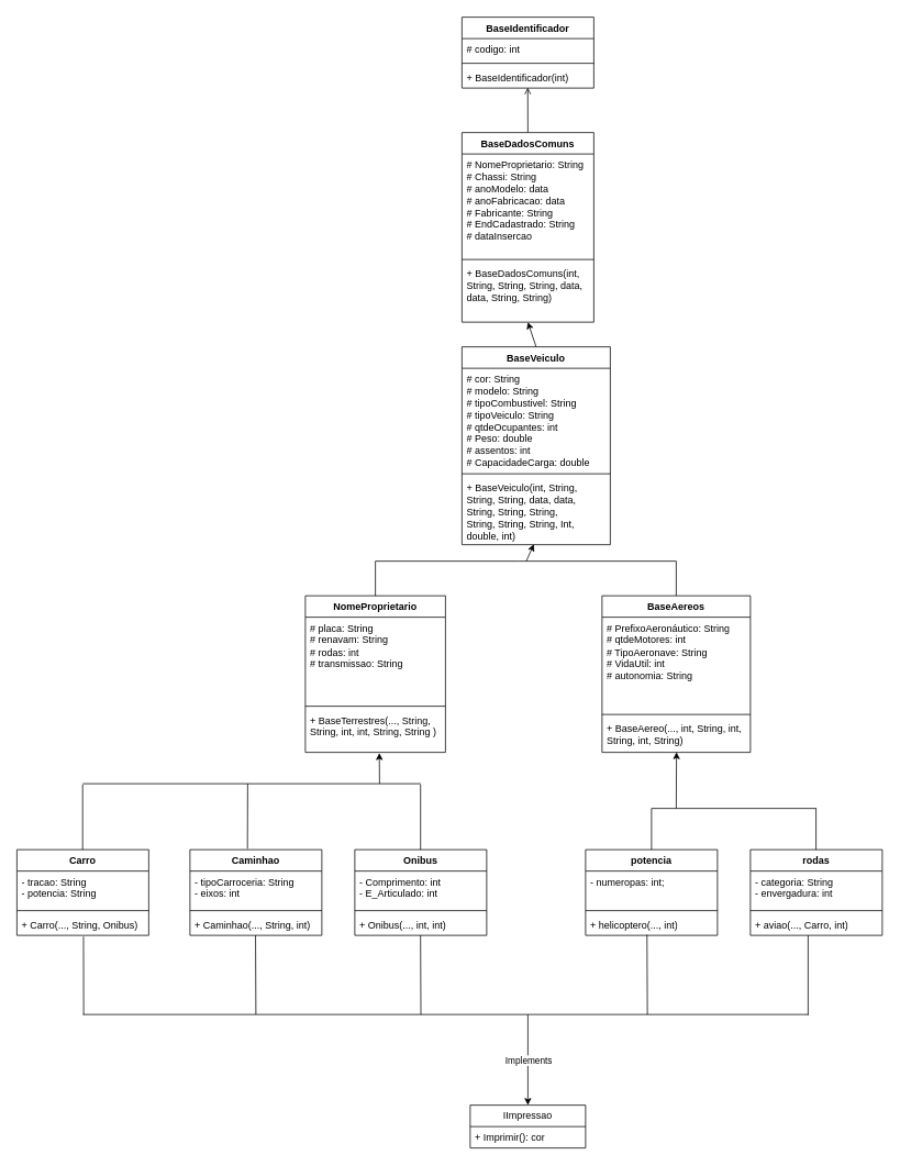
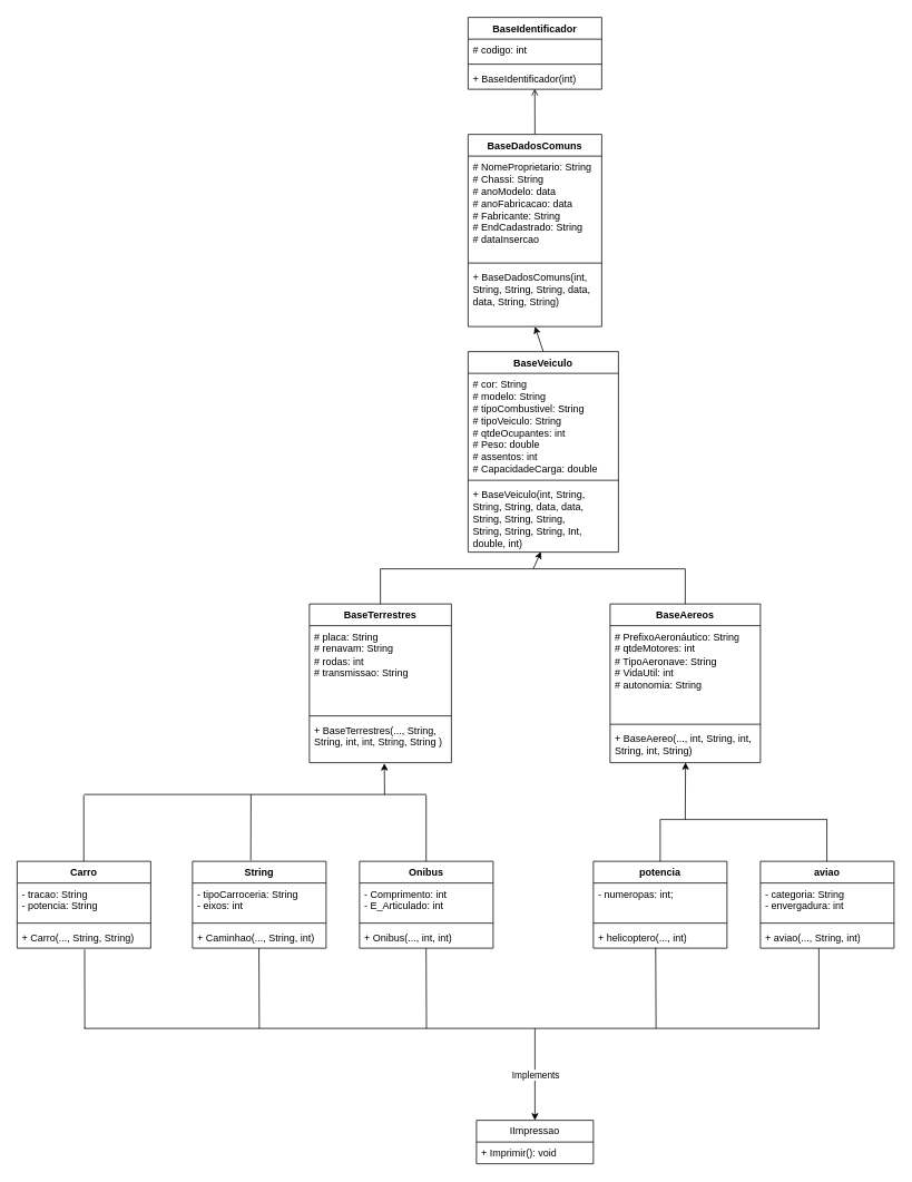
  <mxCell id="0" />
  <mxCell id="1" parent="0" />
  <mxCell id="2" value="BaseIdentificador" style="swimlane;fontStyle=1;align=center;verticalAlign=top;childLayout=stackLayout;horizontal=1;startSize=26;horizontalStack=0;resizeParent=1;resizeParentMax=0;resizeLast=0;collapsible=1;marginBottom=0;whiteSpace=wrap;html=1;" vertex="1" parent="1"><mxGeometry x="560" y="20" width="160" height="86" as="geometry" /></mxCell>
  <mxCell id="3" value="# codigo: int" style="text;strokeColor=none;fillColor=none;align=left;verticalAlign=top;spacingLeft=4;spacingRight=4;overflow=hidden;rotatable=0;points=[[0,0.5],[1,0.5]];portConstraint=eastwest;whiteSpace=wrap;html=1;" vertex="1" parent="2"><mxGeometry y="26" width="160" height="26" as="geometry" /></mxCell>
  <mxCell id="4" value="" style="line;strokeWidth=1;fillColor=none;align=left;verticalAlign=middle;spacingTop=-1;spacingLeft=3;spacingRight=3;rotatable=0;labelPosition=right;points=[];portConstraint=eastwest;strokeColor=inherit;" vertex="1" parent="2"><mxGeometry y="52" width="160" height="8" as="geometry" /></mxCell>
  <mxCell id="5" value="+ BaseIdentificador(int)" style="text;strokeColor=none;fillColor=none;align=left;verticalAlign=top;spacingLeft=4;spacingRight=4;overflow=hidden;rotatable=0;points=[[0,0.5],[1,0.5]];portConstraint=eastwest;whiteSpace=wrap;html=1;" vertex="1" parent="2"><mxGeometry y="60" width="160" height="26" as="geometry" /></mxCell>
  <mxCell id="6" value="BaseVeiculo" style="swimlane;fontStyle=1;align=center;verticalAlign=top;childLayout=stackLayout;horizontal=1;startSize=26;horizontalStack=0;resizeParent=1;resizeParentMax=0;resizeLast=0;collapsible=1;marginBottom=0;whiteSpace=wrap;html=1;" vertex="1" parent="1"><mxGeometry x="560" y="420" width="180" height="240" as="geometry" /></mxCell>
  <mxCell id="7" value="# cor: String&lt;br&gt;# modelo: String&lt;br&gt;# tipoCombustivel: String&lt;br&gt;# tipoVeiculo: String&lt;br&gt;# qtdeOcupantes: int&lt;br&gt;# Peso: double&lt;br&gt;# assentos: int&amp;nbsp;&lt;br&gt;# CapacidadeCarga: double&amp;nbsp;" style="text;strokeColor=none;fillColor=none;align=left;verticalAlign=top;spacingLeft=4;spacingRight=4;overflow=hidden;rotatable=0;points=[[0,0.5],[1,0.5]];portConstraint=eastwest;whiteSpace=wrap;html=1;" vertex="1" parent="6"><mxGeometry y="26" width="180" height="124" as="geometry" /></mxCell>
  <mxCell id="8" value="" style="line;strokeWidth=1;fillColor=none;align=left;verticalAlign=middle;spacingTop=-1;spacingLeft=3;spacingRight=3;rotatable=0;labelPosition=right;points=[];portConstraint=eastwest;strokeColor=inherit;" vertex="1" parent="6"><mxGeometry y="150" width="180" height="8" as="geometry" /></mxCell>
  <mxCell id="9" value="+ BaseVeiculo(int, String, String, String, data, data, String, String, String,&lt;br&gt;String, String, String, Int, double, int)" style="text;strokeColor=none;fillColor=none;align=left;verticalAlign=top;spacingLeft=4;spacingRight=4;overflow=hidden;rotatable=0;points=[[0,0.5],[1,0.5]];portConstraint=eastwest;whiteSpace=wrap;html=1;" vertex="1" parent="6"><mxGeometry y="158" width="180" height="82" as="geometry" /></mxCell>
  <mxCell id="10" value="" style="endArrow=open;html=1;rounded=0;entryX=0.499;entryY=0.978;entryDx=0;entryDy=0;entryPerimeter=0;exitX=0.5;exitY=0;exitDx=0;exitDy=0;" edge="1" parent="1" source="11" target="5"><mxGeometry width="50" height="50" relative="1" as="geometry"><mxPoint x="620" y="250" as="sourcePoint" /><mxPoint x="670" y="200" as="targetPoint" /></mxGeometry></mxCell>
  <mxCell id="11" value="BaseDadosComuns" style="swimlane;fontStyle=1;align=center;verticalAlign=top;childLayout=stackLayout;horizontal=1;startSize=26;horizontalStack=0;resizeParent=1;resizeParentMax=0;resizeLast=0;collapsible=1;marginBottom=0;whiteSpace=wrap;html=1;" vertex="1" parent="1"><mxGeometry x="560" y="160" width="160" height="230" as="geometry" /></mxCell>
  <mxCell id="12" value="# NomeProprietario: String&lt;br&gt;# Chassi: String&lt;br&gt;# anoModelo: data&lt;br&gt;# anoFabricacao: data&lt;br&gt;# Fabricante: String&amp;nbsp;&lt;br&gt;# EndCadastrado: String&lt;br&gt;# dataInsercao" style="text;strokeColor=none;fillColor=none;align=left;verticalAlign=top;spacingLeft=4;spacingRight=4;overflow=hidden;rotatable=0;points=[[0,0.5],[1,0.5]];portConstraint=eastwest;whiteSpace=wrap;html=1;" vertex="1" parent="11"><mxGeometry y="26" width="160" height="124" as="geometry" /></mxCell>
  <mxCell id="13" value="" style="line;strokeWidth=1;fillColor=none;align=left;verticalAlign=middle;spacingTop=-1;spacingLeft=3;spacingRight=3;rotatable=0;labelPosition=right;points=[];portConstraint=eastwest;strokeColor=inherit;" vertex="1" parent="11"><mxGeometry y="150" width="160" height="8" as="geometry" /></mxCell>
  <mxCell id="14" value="+ BaseDadosComuns(int, String, String, String, data, data, String, String)&lt;br&gt;&amp;nbsp;" style="text;strokeColor=none;fillColor=none;align=left;verticalAlign=top;spacingLeft=4;spacingRight=4;overflow=hidden;rotatable=0;points=[[0,0.5],[1,0.5]];portConstraint=eastwest;whiteSpace=wrap;html=1;" vertex="1" parent="11"><mxGeometry y="158" width="160" height="72" as="geometry" /></mxCell>
  <mxCell id="15" value="BaseAereos" style="swimlane;fontStyle=1;align=center;verticalAlign=top;childLayout=stackLayout;horizontal=1;startSize=26;horizontalStack=0;resizeParent=1;resizeParentMax=0;resizeLast=0;collapsible=1;marginBottom=0;whiteSpace=wrap;html=1;" vertex="1" parent="1"><mxGeometry x="730" y="722" width="180" height="190" as="geometry" /></mxCell>
  <mxCell id="16" value="# PrefixoAeronáutico: String&lt;br&gt;# qtdeMotores: int&lt;br&gt;# TipoAeronave: String&lt;br&gt;# VidaUtil: int&amp;nbsp;&lt;br&gt;# autonomia: String&lt;br&gt;&amp;nbsp;" style="text;strokeColor=none;fillColor=none;align=left;verticalAlign=top;spacingLeft=4;spacingRight=4;overflow=hidden;rotatable=0;points=[[0,0.5],[1,0.5]];portConstraint=eastwest;whiteSpace=wrap;html=1;" vertex="1" parent="15"><mxGeometry y="26" width="180" height="114" as="geometry" /></mxCell>
  <mxCell id="17" value="" style="line;strokeWidth=1;fillColor=none;align=left;verticalAlign=middle;spacingTop=-1;spacingLeft=3;spacingRight=3;rotatable=0;labelPosition=right;points=[];portConstraint=eastwest;strokeColor=inherit;" vertex="1" parent="15"><mxGeometry y="140" width="180" height="8" as="geometry" /></mxCell>
  <mxCell id="18" value="+ BaseAereo(..., int, String, int, String, int, String)" style="text;strokeColor=none;fillColor=none;align=left;verticalAlign=top;spacingLeft=4;spacingRight=4;overflow=hidden;rotatable=0;points=[[0,0.5],[1,0.5]];portConstraint=eastwest;whiteSpace=wrap;html=1;" vertex="1" parent="15"><mxGeometry y="148" width="180" height="42" as="geometry" /></mxCell>
- <mxCell id="19" value="NomeProprietario" style="swimlane;fontStyle=1;align=center;verticalAlign=top;childLayout=stackLayout;horizontal=1;startSize=26;horizontalStack=0;resizeParent=1;resizeParentMax=0;resizeLast=0;collapsible=1;marginBottom=0;whiteSpace=wrap;html=1;" vertex="1" parent="1"><mxGeometry x="370" y="722" width="170" height="190" as="geometry" /></mxCell>
+ <mxCell id="19" value="BaseTerrestres" style="swimlane;fontStyle=1;align=center;verticalAlign=top;childLayout=stackLayout;horizontal=1;startSize=26;horizontalStack=0;resizeParent=1;resizeParentMax=0;resizeLast=0;collapsible=1;marginBottom=0;whiteSpace=wrap;html=1;" vertex="1" parent="1"><mxGeometry x="370" y="722" width="170" height="190" as="geometry" /></mxCell>
  <mxCell id="20" value="# placa: String&lt;br&gt;# renavam: String&lt;br&gt;# rodas: int&amp;nbsp;&lt;br&gt;# transmissao: String" style="text;strokeColor=none;fillColor=none;align=left;verticalAlign=top;spacingLeft=4;spacingRight=4;overflow=hidden;rotatable=0;points=[[0,0.5],[1,0.5]];portConstraint=eastwest;whiteSpace=wrap;html=1;" vertex="1" parent="19"><mxGeometry y="26" width="170" height="104" as="geometry" /></mxCell>
  <mxCell id="21" value="" style="line;strokeWidth=1;fillColor=none;align=left;verticalAlign=middle;spacingTop=-1;spacingLeft=3;spacingRight=3;rotatable=0;labelPosition=right;points=[];portConstraint=eastwest;strokeColor=inherit;" vertex="1" parent="19"><mxGeometry y="130" width="170" height="8" as="geometry" /></mxCell>
  <mxCell id="22" value="+ BaseTerrestres(..., String, String, int, int, String, String )" style="text;strokeColor=none;fillColor=none;align=left;verticalAlign=top;spacingLeft=4;spacingRight=4;overflow=hidden;rotatable=0;points=[[0,0.5],[1,0.5]];portConstraint=eastwest;whiteSpace=wrap;html=1;" vertex="1" parent="19"><mxGeometry y="138" width="170" height="52" as="geometry" /></mxCell>
  <mxCell id="23" value="" style="endArrow=classic;html=1;rounded=0;entryX=0.5;entryY=1;entryDx=0;entryDy=0;entryPerimeter=0;exitX=0.5;exitY=0;exitDx=0;exitDy=0;" edge="1" parent="1" source="6" target="14"><mxGeometry width="50" height="50" relative="1" as="geometry"><mxPoint x="440" y="420" as="sourcePoint" /><mxPoint x="490" y="370" as="targetPoint" /></mxGeometry></mxCell>
  <mxCell id="24" value="" style="endArrow=none;html=1;rounded=0;" edge="1" parent="1" source="19"><mxGeometry width="50" height="50" relative="1" as="geometry"><mxPoint x="580" y="690" as="sourcePoint" /><mxPoint x="630" y="680" as="targetPoint" /><Array as="points"><mxPoint x="455" y="680" /></Array></mxGeometry></mxCell>
  <mxCell id="25" value="" style="endArrow=none;html=1;rounded=0;" edge="1" parent="1"><mxGeometry width="50" height="50" relative="1" as="geometry"><mxPoint x="820" y="722" as="sourcePoint" /><mxPoint x="630" y="680" as="targetPoint" /><Array as="points"><mxPoint x="820" y="680" /></Array></mxGeometry></mxCell>
  <mxCell id="26" value="" style="endArrow=classic;html=1;rounded=0;entryX=0.485;entryY=0.994;entryDx=0;entryDy=0;entryPerimeter=0;" edge="1" parent="1" target="9"><mxGeometry width="50" height="50" relative="1" as="geometry"><mxPoint x="638" y="680" as="sourcePoint" /><mxPoint x="670" y="690" as="targetPoint" /></mxGeometry></mxCell>
- <mxCell id="27" value="rodas" style="swimlane;fontStyle=1;align=center;verticalAlign=top;childLayout=stackLayout;horizontal=1;startSize=26;horizontalStack=0;resizeParent=1;resizeParentMax=0;resizeLast=0;collapsible=1;marginBottom=0;whiteSpace=wrap;html=1;" vertex="1" parent="1"><mxGeometry x="910" y="1030" width="160" height="104" as="geometry" /></mxCell>
+ <mxCell id="27" value="aviao" style="swimlane;fontStyle=1;align=center;verticalAlign=top;childLayout=stackLayout;horizontal=1;startSize=26;horizontalStack=0;resizeParent=1;resizeParentMax=0;resizeLast=0;collapsible=1;marginBottom=0;whiteSpace=wrap;html=1;" vertex="1" parent="1"><mxGeometry x="910" y="1030" width="160" height="104" as="geometry" /></mxCell>
  <mxCell id="28" value="- categoria: String&lt;br&gt;- envergadura: int" style="text;strokeColor=none;fillColor=none;align=left;verticalAlign=top;spacingLeft=4;spacingRight=4;overflow=hidden;rotatable=0;points=[[0,0.5],[1,0.5]];portConstraint=eastwest;whiteSpace=wrap;html=1;" vertex="1" parent="27"><mxGeometry y="26" width="160" height="44" as="geometry" /></mxCell>
  <mxCell id="29" value="" style="line;strokeWidth=1;fillColor=none;align=left;verticalAlign=middle;spacingTop=-1;spacingLeft=3;spacingRight=3;rotatable=0;labelPosition=right;points=[];portConstraint=eastwest;strokeColor=inherit;" vertex="1" parent="27"><mxGeometry y="70" width="160" height="8" as="geometry" /></mxCell>
- <mxCell id="30" value="+ aviao(..., Carro, int)" style="text;strokeColor=none;fillColor=none;align=left;verticalAlign=top;spacingLeft=4;spacingRight=4;overflow=hidden;rotatable=0;points=[[0,0.5],[1,0.5]];portConstraint=eastwest;whiteSpace=wrap;html=1;" vertex="1" parent="27"><mxGeometry y="78" width="160" height="26" as="geometry" /></mxCell>
+ <mxCell id="30" value="+ aviao(..., String, int)" style="text;strokeColor=none;fillColor=none;align=left;verticalAlign=top;spacingLeft=4;spacingRight=4;overflow=hidden;rotatable=0;points=[[0,0.5],[1,0.5]];portConstraint=eastwest;whiteSpace=wrap;html=1;" vertex="1" parent="27"><mxGeometry y="78" width="160" height="26" as="geometry" /></mxCell>
  <mxCell id="31" value="potencia&lt;br&gt;" style="swimlane;fontStyle=1;align=center;verticalAlign=top;childLayout=stackLayout;horizontal=1;startSize=26;horizontalStack=0;resizeParent=1;resizeParentMax=0;resizeLast=0;collapsible=1;marginBottom=0;whiteSpace=wrap;html=1;" vertex="1" parent="1"><mxGeometry x="710" y="1030" width="160" height="104" as="geometry" /></mxCell>
  <mxCell id="32" value="- numeropas: int;&lt;br&gt;" style="text;strokeColor=none;fillColor=none;align=left;verticalAlign=top;spacingLeft=4;spacingRight=4;overflow=hidden;rotatable=0;points=[[0,0.5],[1,0.5]];portConstraint=eastwest;whiteSpace=wrap;html=1;" vertex="1" parent="31"><mxGeometry y="26" width="160" height="44" as="geometry" /></mxCell>
  <mxCell id="33" value="" style="line;strokeWidth=1;fillColor=none;align=left;verticalAlign=middle;spacingTop=-1;spacingLeft=3;spacingRight=3;rotatable=0;labelPosition=right;points=[];portConstraint=eastwest;strokeColor=inherit;" vertex="1" parent="31"><mxGeometry y="70" width="160" height="8" as="geometry" /></mxCell>
  <mxCell id="34" value="+ helicoptero(..., int)" style="text;strokeColor=none;fillColor=none;align=left;verticalAlign=top;spacingLeft=4;spacingRight=4;overflow=hidden;rotatable=0;points=[[0,0.5],[1,0.5]];portConstraint=eastwest;whiteSpace=wrap;html=1;" vertex="1" parent="31"><mxGeometry y="78" width="160" height="26" as="geometry" /></mxCell>
  <mxCell id="35" value="Carro&lt;br&gt;" style="swimlane;fontStyle=1;align=center;verticalAlign=top;childLayout=stackLayout;horizontal=1;startSize=26;horizontalStack=0;resizeParent=1;resizeParentMax=0;resizeLast=0;collapsible=1;marginBottom=0;whiteSpace=wrap;html=1;" vertex="1" parent="1"><mxGeometry x="20" y="1030" width="160" height="104" as="geometry" /></mxCell>
  <mxCell id="36" value="- tracao: String&lt;br&gt;- potencia: String" style="text;strokeColor=none;fillColor=none;align=left;verticalAlign=top;spacingLeft=4;spacingRight=4;overflow=hidden;rotatable=0;points=[[0,0.5],[1,0.5]];portConstraint=eastwest;whiteSpace=wrap;html=1;" vertex="1" parent="35"><mxGeometry y="26" width="160" height="44" as="geometry" /></mxCell>
  <mxCell id="37" value="" style="line;strokeWidth=1;fillColor=none;align=left;verticalAlign=middle;spacingTop=-1;spacingLeft=3;spacingRight=3;rotatable=0;labelPosition=right;points=[];portConstraint=eastwest;strokeColor=inherit;" vertex="1" parent="35"><mxGeometry y="70" width="160" height="8" as="geometry" /></mxCell>
- <mxCell id="38" value="+ Carro(..., String, Onibus)" style="text;strokeColor=none;fillColor=none;align=left;verticalAlign=top;spacingLeft=4;spacingRight=4;overflow=hidden;rotatable=0;points=[[0,0.5],[1,0.5]];portConstraint=eastwest;whiteSpace=wrap;html=1;" vertex="1" parent="35"><mxGeometry y="78" width="160" height="26" as="geometry" /></mxCell>
- <mxCell id="39" value="Caminhao" style="swimlane;fontStyle=1;align=center;verticalAlign=top;childLayout=stackLayout;horizontal=1;startSize=26;horizontalStack=0;resizeParent=1;resizeParentMax=0;resizeLast=0;collapsible=1;marginBottom=0;whiteSpace=wrap;html=1;" vertex="1" parent="1"><mxGeometry x="230" y="1030" width="160" height="104" as="geometry" /></mxCell>
+ <mxCell id="38" value="+ Carro(..., String, String)" style="text;strokeColor=none;fillColor=none;align=left;verticalAlign=top;spacingLeft=4;spacingRight=4;overflow=hidden;rotatable=0;points=[[0,0.5],[1,0.5]];portConstraint=eastwest;whiteSpace=wrap;html=1;" vertex="1" parent="35"><mxGeometry y="78" width="160" height="26" as="geometry" /></mxCell>
+ <mxCell id="39" value="String" style="swimlane;fontStyle=1;align=center;verticalAlign=top;childLayout=stackLayout;horizontal=1;startSize=26;horizontalStack=0;resizeParent=1;resizeParentMax=0;resizeLast=0;collapsible=1;marginBottom=0;whiteSpace=wrap;html=1;" vertex="1" parent="1"><mxGeometry x="230" y="1030" width="160" height="104" as="geometry" /></mxCell>
  <mxCell id="40" value="- tipoCarroceria: String&lt;br&gt;- eixos: int" style="text;strokeColor=none;fillColor=none;align=left;verticalAlign=top;spacingLeft=4;spacingRight=4;overflow=hidden;rotatable=0;points=[[0,0.5],[1,0.5]];portConstraint=eastwest;whiteSpace=wrap;html=1;" vertex="1" parent="39"><mxGeometry y="26" width="160" height="44" as="geometry" /></mxCell>
  <mxCell id="41" value="" style="line;strokeWidth=1;fillColor=none;align=left;verticalAlign=middle;spacingTop=-1;spacingLeft=3;spacingRight=3;rotatable=0;labelPosition=right;points=[];portConstraint=eastwest;strokeColor=inherit;" vertex="1" parent="39"><mxGeometry y="70" width="160" height="8" as="geometry" /></mxCell>
  <mxCell id="42" value="+ Caminhao(..., String, int)" style="text;strokeColor=none;fillColor=none;align=left;verticalAlign=top;spacingLeft=4;spacingRight=4;overflow=hidden;rotatable=0;points=[[0,0.5],[1,0.5]];portConstraint=eastwest;whiteSpace=wrap;html=1;" vertex="1" parent="39"><mxGeometry y="78" width="160" height="26" as="geometry" /></mxCell>
  <mxCell id="43" value="Onibus" style="swimlane;fontStyle=1;align=center;verticalAlign=top;childLayout=stackLayout;horizontal=1;startSize=26;horizontalStack=0;resizeParent=1;resizeParentMax=0;resizeLast=0;collapsible=1;marginBottom=0;whiteSpace=wrap;html=1;" vertex="1" parent="1"><mxGeometry x="430" y="1030" width="160" height="104" as="geometry" /></mxCell>
  <mxCell id="44" value="- Comprimento: int&lt;br&gt;- E_Articulado: int" style="text;strokeColor=none;fillColor=none;align=left;verticalAlign=top;spacingLeft=4;spacingRight=4;overflow=hidden;rotatable=0;points=[[0,0.5],[1,0.5]];portConstraint=eastwest;whiteSpace=wrap;html=1;" vertex="1" parent="43"><mxGeometry y="26" width="160" height="44" as="geometry" /></mxCell>
  <mxCell id="45" value="" style="line;strokeWidth=1;fillColor=none;align=left;verticalAlign=middle;spacingTop=-1;spacingLeft=3;spacingRight=3;rotatable=0;labelPosition=right;points=[];portConstraint=eastwest;strokeColor=inherit;" vertex="1" parent="43"><mxGeometry y="70" width="160" height="8" as="geometry" /></mxCell>
  <mxCell id="46" value="+ Onibus(..., int, int)" style="text;strokeColor=none;fillColor=none;align=left;verticalAlign=top;spacingLeft=4;spacingRight=4;overflow=hidden;rotatable=0;points=[[0,0.5],[1,0.5]];portConstraint=eastwest;whiteSpace=wrap;html=1;" vertex="1" parent="43"><mxGeometry y="78" width="160" height="26" as="geometry" /></mxCell>
  <mxCell id="47" value="" style="endArrow=none;html=1;rounded=0;" edge="1" parent="1"><mxGeometry width="50" height="50" relative="1" as="geometry"><mxPoint x="100" y="950" as="sourcePoint" /><mxPoint x="510" y="950" as="targetPoint" /></mxGeometry></mxCell>
  <mxCell id="48" value="" style="endArrow=none;html=1;rounded=0;exitX=0.436;exitY=-0.01;exitDx=0;exitDy=0;exitPerimeter=0;" edge="1" parent="1" source="39"><mxGeometry width="50" height="50" relative="1" as="geometry"><mxPoint x="300" y="1020" as="sourcePoint" /><mxPoint x="300" y="950" as="targetPoint" /></mxGeometry></mxCell>
  <mxCell id="49" value="" style="endArrow=none;html=1;rounded=0;exitX=0.436;exitY=-0.01;exitDx=0;exitDy=0;exitPerimeter=0;" edge="1" parent="1"><mxGeometry width="50" height="50" relative="1" as="geometry"><mxPoint x="99.81" y="1030" as="sourcePoint" /><mxPoint x="99.81" y="951" as="targetPoint" /></mxGeometry></mxCell>
  <mxCell id="50" value="" style="endArrow=none;html=1;rounded=0;exitX=0.436;exitY=-0.01;exitDx=0;exitDy=0;exitPerimeter=0;" edge="1" parent="1"><mxGeometry width="50" height="50" relative="1" as="geometry"><mxPoint x="509.81" y="1030" as="sourcePoint" /><mxPoint x="509.81" y="951" as="targetPoint" /></mxGeometry></mxCell>
  <mxCell id="51" value="" style="endArrow=classic;html=1;rounded=0;entryX=0.528;entryY=1.015;entryDx=0;entryDy=0;entryPerimeter=0;" edge="1" parent="1" target="22"><mxGeometry width="50" height="50" relative="1" as="geometry"><mxPoint x="460" y="950" as="sourcePoint" /><mxPoint x="540" y="950" as="targetPoint" /></mxGeometry></mxCell>
  <mxCell id="52" value="" style="endArrow=none;html=1;rounded=0;" edge="1" parent="1"><mxGeometry width="50" height="50" relative="1" as="geometry"><mxPoint x="790" y="1030" as="sourcePoint" /><mxPoint x="790" y="980" as="targetPoint" /></mxGeometry></mxCell>
  <mxCell id="53" value="" style="endArrow=none;html=1;rounded=0;" edge="1" parent="1"><mxGeometry width="50" height="50" relative="1" as="geometry"><mxPoint x="989.62" y="1030" as="sourcePoint" /><mxPoint x="989.62" y="980" as="targetPoint" /></mxGeometry></mxCell>
  <mxCell id="54" value="" style="endArrow=none;html=1;rounded=0;" edge="1" parent="1"><mxGeometry width="50" height="50" relative="1" as="geometry"><mxPoint x="790" y="980" as="sourcePoint" /><mxPoint x="990" y="980" as="targetPoint" /></mxGeometry></mxCell>
  <mxCell id="55" value="" style="endArrow=classic;html=1;rounded=0;entryX=0.502;entryY=0.993;entryDx=0;entryDy=0;entryPerimeter=0;" edge="1" parent="1" target="18"><mxGeometry width="50" height="50" relative="1" as="geometry"><mxPoint x="820" y="980" as="sourcePoint" /><mxPoint x="1040" y="990" as="targetPoint" /></mxGeometry></mxCell>
  <mxCell id="56" value="IImpressao" style="swimlane;fontStyle=0;childLayout=stackLayout;horizontal=1;startSize=26;fillColor=none;horizontalStack=0;resizeParent=1;resizeParentMax=0;resizeLast=0;collapsible=1;marginBottom=0;whiteSpace=wrap;html=1;" vertex="1" parent="1"><mxGeometry x="570" y="1340" width="140" height="52" as="geometry" /></mxCell>
- <mxCell id="57" value="+ Imprimir(): cor" style="text;strokeColor=none;fillColor=none;align=left;verticalAlign=top;spacingLeft=4;spacingRight=4;overflow=hidden;rotatable=0;points=[[0,0.5],[1,0.5]];portConstraint=eastwest;whiteSpace=wrap;html=1;" vertex="1" parent="56"><mxGeometry y="26" width="140" height="26" as="geometry" /></mxCell>
+ <mxCell id="57" value="+ Imprimir(): void" style="text;strokeColor=none;fillColor=none;align=left;verticalAlign=top;spacingLeft=4;spacingRight=4;overflow=hidden;rotatable=0;points=[[0,0.5],[1,0.5]];portConstraint=eastwest;whiteSpace=wrap;html=1;" vertex="1" parent="56"><mxGeometry y="26" width="140" height="26" as="geometry" /></mxCell>
  <mxCell id="58" value="" style="endArrow=none;html=1;rounded=0;" edge="1" parent="1"><mxGeometry width="50" height="50" relative="1" as="geometry"><mxPoint x="100" y="1230" as="sourcePoint" /><mxPoint x="630" y="1230" as="targetPoint" /></mxGeometry></mxCell>
  <mxCell id="59" value="" style="endArrow=none;html=1;rounded=0;entryX=0.505;entryY=1.059;entryDx=0;entryDy=0;entryPerimeter=0;" edge="1" parent="1" target="38"><mxGeometry width="50" height="50" relative="1" as="geometry"><mxPoint x="101" y="1230" as="sourcePoint" /><mxPoint x="110" y="1260" as="targetPoint" /></mxGeometry></mxCell>
  <mxCell id="60" value="" style="endArrow=none;html=1;rounded=0;entryX=0.466;entryY=0.971;entryDx=0;entryDy=0;entryPerimeter=0;" edge="1" parent="1" target="34"><mxGeometry width="50" height="50" relative="1" as="geometry"><mxPoint x="785" y="1230" as="sourcePoint" /><mxPoint x="780" y="1120" as="targetPoint" /></mxGeometry></mxCell>
  <mxCell id="61" value="" style="endArrow=none;html=1;rounded=0;entryX=0.505;entryY=1.059;entryDx=0;entryDy=0;entryPerimeter=0;" edge="1" parent="1"><mxGeometry width="50" height="50" relative="1" as="geometry"><mxPoint x="310" y="1230" as="sourcePoint" /><mxPoint x="309.57" y="1134" as="targetPoint" /></mxGeometry></mxCell>
  <mxCell id="62" value="" style="endArrow=none;html=1;rounded=0;entryX=0.505;entryY=1.059;entryDx=0;entryDy=0;entryPerimeter=0;" edge="1" parent="1"><mxGeometry width="50" height="50" relative="1" as="geometry"><mxPoint x="510.18" y="1230" as="sourcePoint" /><mxPoint x="509.75" y="1134" as="targetPoint" /></mxGeometry></mxCell>
  <mxCell id="63" value="" style="endArrow=none;html=1;rounded=0;" edge="1" parent="1"><mxGeometry width="50" height="50" relative="1" as="geometry"><mxPoint x="630" y="1230" as="sourcePoint" /><mxPoint x="980" y="1230" as="targetPoint" /></mxGeometry></mxCell>
  <mxCell id="64" value="" style="endArrow=none;html=1;rounded=0;entryX=0.466;entryY=0.971;entryDx=0;entryDy=0;entryPerimeter=0;" edge="1" parent="1"><mxGeometry width="50" height="50" relative="1" as="geometry"><mxPoint x="980" y="1231" as="sourcePoint" /><mxPoint x="980" y="1134" as="targetPoint" /></mxGeometry></mxCell>
  <mxCell id="65" value="" style="endArrow=classic;html=1;rounded=0;" edge="1" parent="1" target="56"><mxGeometry relative="1" as="geometry"><mxPoint x="640" y="1230" as="sourcePoint" /><mxPoint x="790" y="1310" as="targetPoint" /></mxGeometry></mxCell>
  <mxCell id="66" value="Implements" style="edgeLabel;resizable=0;html=1;align=center;verticalAlign=middle;" connectable="0" vertex="1" parent="65"><mxGeometry relative="1" as="geometry" /></mxCell>
